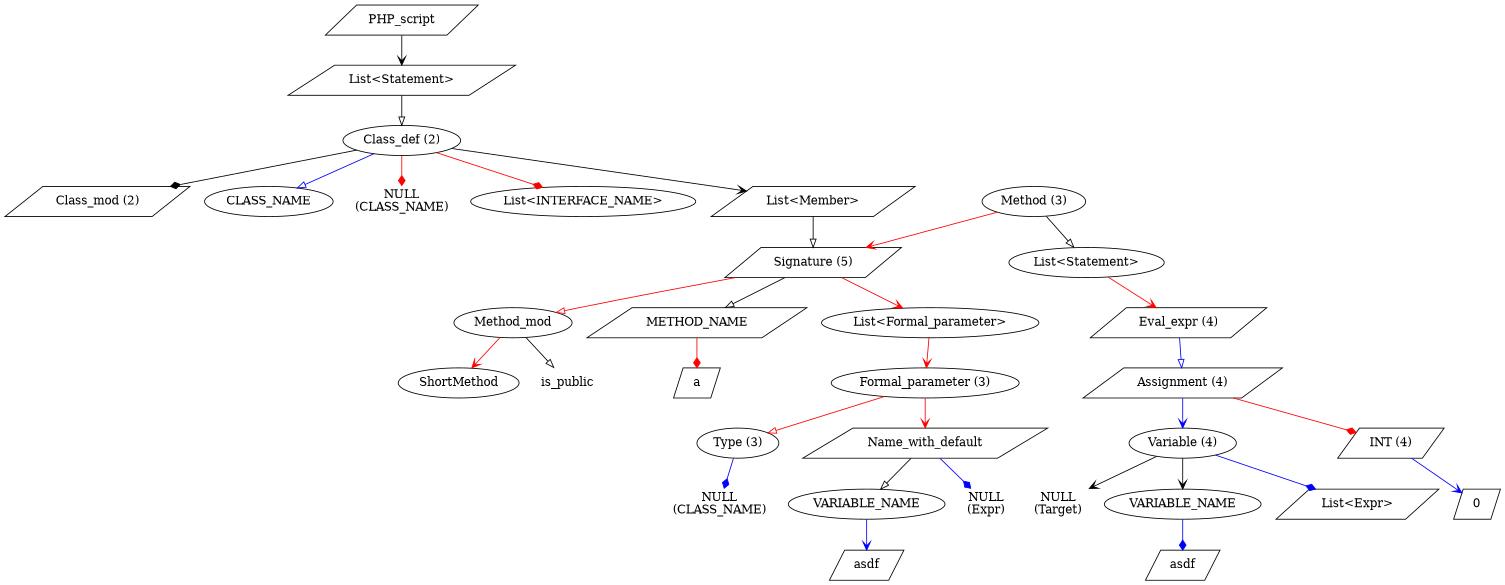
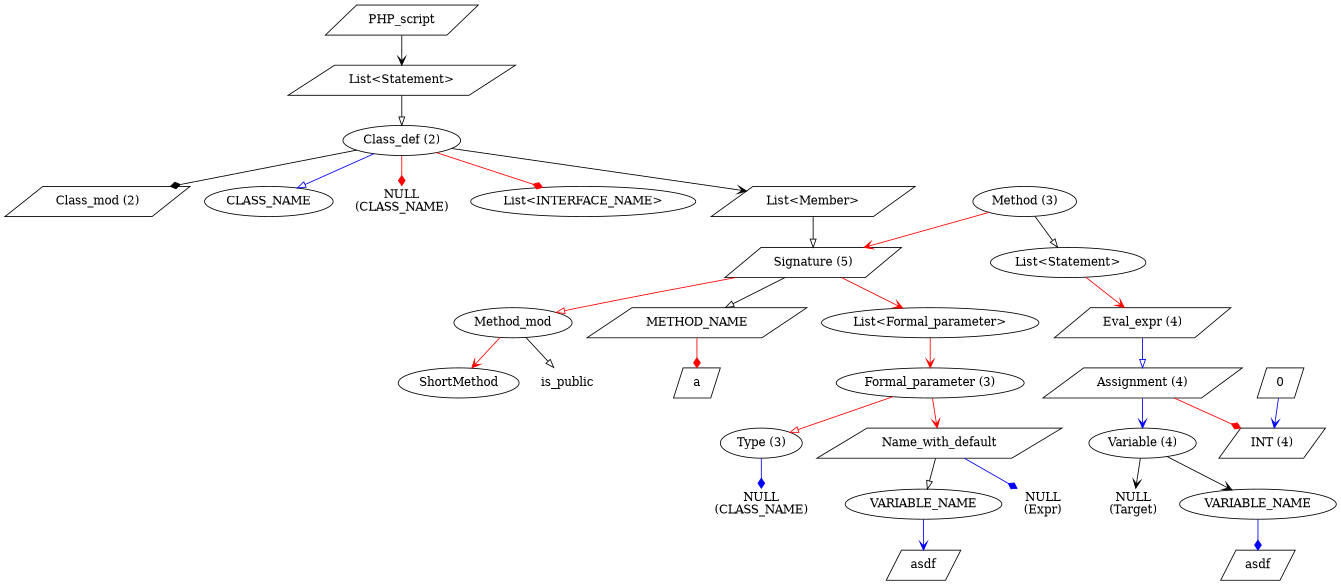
  digraph {
    ordering=out
    node [shape=parallelogram]
    edge [arrowhead=vee color=red]
    n1 [label=PHP_script]
    n2 [label="List<Statement>"]
    n3 [label="Class_def (2)" shape=ellipse]
    n4 [label="Class_mod (2)"]
    n5 [label=CLASS_NAME shape=ellipse]
    n6 [label="NULL\n(CLASS_NAME)" shape=plaintext]
    n7 [label="List<INTERFACE_NAME>" shape=ellipse]
    n8 [label="List<Member>"]
    n9 [label="Signature (5)"]
    n10 [label=ShortMethod shape=ellipse]
    n11 [label="Method (3)" shape=ellipse]
    n12 [label="List<Statement>" shape=ellipse]
    n13 [label=Method_mod shape=ellipse]
    n14 [label=METHOD_NAME]
    n15 [label="List<Formal_parameter>" shape=ellipse]
    n16 [label="Eval_expr (4)"]
    n17 [label=is_public shape=plaintext]
    n18 [label=a]
    n19 [label="Formal_parameter (3)" shape=ellipse]
    n20 [label="Type (3)" shape=ellipse]
    n21 [label=Name_with_default]
    n22 [label="NULL\n(CLASS_NAME)" shape=plaintext]
    n23 [label=VARIABLE_NAME shape=ellipse]
    n24 [label="NULL\n(Expr)" shape=plaintext]
    n25 [label=asdf]
    n26 [label="Assignment (4)"]
    n27 [label="Variable (4)" shape=ellipse]
    n28 [label="INT (4)"]
    n29 [label="NULL\n(Target)" shape=plaintext]
    n30 [label=VARIABLE_NAME shape=ellipse]
-   n31 [label="List<Expr>"]
    n32 [label=0]
    n33 [label=asdf]
    n1 -> n2 [color=black]
    n2 -> n3 [arrowhead=onormal color=black]
    n3 -> n4 [arrowhead=diamond color=black]
    n3 -> n5 [arrowhead=onormal color=blue]
    n3 -> n6 [arrowhead=diamond]
    n3 -> n7 [arrowhead=diamond]
    n3 -> n8 [color=black]
    n8 -> n9 [arrowhead=onormal color=black]
    n9 -> n13 [arrowhead=onormal]
    n9 -> n14 [arrowhead=onormal color=black]
    n9 -> n15
    n11 -> n9
    n11 -> n12 [arrowhead=onormal color=black]
    n12 -> n16
    n13 -> n10
    n13 -> n17 [arrowhead=onormal color=black]
    n14 -> n18 [arrowhead=diamond]
    n15 -> n19
    n16 -> n26 [arrowhead=onormal color=blue]
    n19 -> n20 [arrowhead=onormal]
    n19 -> n21
    n20 -> n22 [arrowhead=diamond color=blue]
    n21 -> n23 [arrowhead=onormal color=black]
    n21 -> n24 [arrowhead=diamond color=blue]
    n23 -> n25 [color=blue]
    n26 -> n27 [color=blue]
    n26 -> n28 [arrowhead=diamond]
    n27 -> n29 [color=black]
    n27 -> n30 [color=black]
-   n27 -> n31 [arrowhead=diamond color=blue]
-   n28 -> n32 [color=blue]
+   n32 -> n28 [color=blue]
    n30 -> n33 [arrowhead=diamond color=blue]
  }
